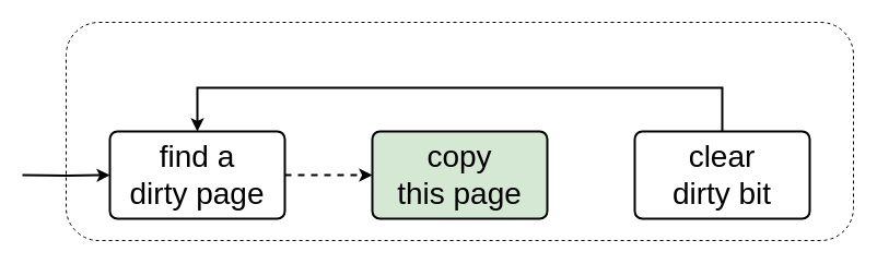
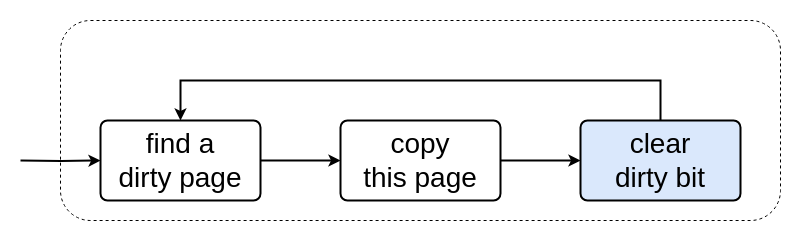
  <mxCell id="0" />
  <mxCell id="1" parent="0" />
  <mxCell id="2" value="" style="rounded=1;whiteSpace=wrap;html=1;fillColor=none;dashed=1;" vertex="1" parent="1"><mxGeometry x="60" y="20" width="720" height="200" as="geometry" /></mxCell>
- <mxCell id="3" style="edgeStyle=orthogonalEdgeStyle;rounded=0;orthogonalLoop=1;jettySize=auto;html=1;exitX=1;exitY=0.5;exitDx=0;exitDy=0;entryX=0;entryY=0.5;entryDx=0;entryDy=0;strokeWidth=2;dashed=1;" edge="1" parent="1" source="4" target="6"><mxGeometry relative="1" as="geometry" /></mxCell>
+ <mxCell id="3" style="edgeStyle=orthogonalEdgeStyle;rounded=0;orthogonalLoop=1;jettySize=auto;html=1;exitX=1;exitY=0.5;exitDx=0;exitDy=0;entryX=0;entryY=0.5;entryDx=0;entryDy=0;strokeWidth=2;" edge="1" parent="1" source="4" target="6"><mxGeometry relative="1" as="geometry" /></mxCell>
  <mxCell id="4" value="&lt;font style=&quot;font-size: 28px;&quot;&gt;find a&lt;br style=&quot;border-color: var(--border-color);&quot;&gt;dirty page&lt;/font&gt;" style="rounded=1;whiteSpace=wrap;html=1;absoluteArcSize=1;arcSize=14;strokeWidth=2;" vertex="1" parent="1"><mxGeometry x="100" y="120" width="160" height="80" as="geometry" /></mxCell>
- <mxCell id="6" value="&lt;font style=&quot;font-size: 28px;&quot;&gt;copy&lt;br style=&quot;border-color: var(--border-color);&quot;&gt;this page&lt;/font&gt;" style="rounded=1;whiteSpace=wrap;html=1;absoluteArcSize=1;arcSize=14;strokeWidth=2;fillColor=#d5e8d4;" vertex="1" parent="1"><mxGeometry x="340" y="120" width="160" height="80" as="geometry" /></mxCell>
+ <mxCell id="5" style="edgeStyle=orthogonalEdgeStyle;rounded=0;orthogonalLoop=1;jettySize=auto;html=1;exitX=1;exitY=0.5;exitDx=0;exitDy=0;entryX=0;entryY=0.5;entryDx=0;entryDy=0;strokeWidth=2;" edge="1" parent="1" source="6" target="8"><mxGeometry relative="1" as="geometry" /></mxCell>
+ <mxCell id="6" value="&lt;font style=&quot;font-size: 28px;&quot;&gt;copy&lt;br style=&quot;border-color: var(--border-color);&quot;&gt;this page&lt;/font&gt;" style="rounded=1;whiteSpace=wrap;html=1;absoluteArcSize=1;arcSize=14;strokeWidth=2;" vertex="1" parent="1"><mxGeometry x="340" y="120" width="160" height="80" as="geometry" /></mxCell>
  <mxCell id="7" style="edgeStyle=orthogonalEdgeStyle;rounded=0;orthogonalLoop=1;jettySize=auto;html=1;exitX=0.5;exitY=0;exitDx=0;exitDy=0;entryX=0.5;entryY=0;entryDx=0;entryDy=0;strokeWidth=2;" edge="1" parent="1" source="8" target="4"><mxGeometry relative="1" as="geometry"><Array as="points"><mxPoint x="660" y="80" /><mxPoint x="180" y="80" /></Array></mxGeometry></mxCell>
- <mxCell id="8" value="&lt;span style=&quot;font-size: 28px;&quot;&gt;clear&lt;br&gt;dirty bit&lt;/span&gt;" style="rounded=1;whiteSpace=wrap;html=1;absoluteArcSize=1;arcSize=14;strokeWidth=2;" vertex="1" parent="1"><mxGeometry x="580" y="120" width="160" height="80" as="geometry" /></mxCell>
+ <mxCell id="8" value="&lt;span style=&quot;font-size: 28px;&quot;&gt;clear&lt;br&gt;dirty bit&lt;/span&gt;" style="rounded=1;whiteSpace=wrap;html=1;absoluteArcSize=1;arcSize=14;strokeWidth=2;fillColor=#dae8fc;" vertex="1" parent="1"><mxGeometry x="580" y="120" width="160" height="80" as="geometry" /></mxCell>
  <mxCell id="9" style="edgeStyle=orthogonalEdgeStyle;rounded=0;orthogonalLoop=1;jettySize=auto;html=1;exitX=1;exitY=0.5;exitDx=0;exitDy=0;entryX=0;entryY=0.5;entryDx=0;entryDy=0;strokeWidth=2;" edge="1" parent="1" target="4"><mxGeometry relative="1" as="geometry"><mxPoint y="160" as="sourcePoint" x="20" /></mxGeometry></mxCell>
